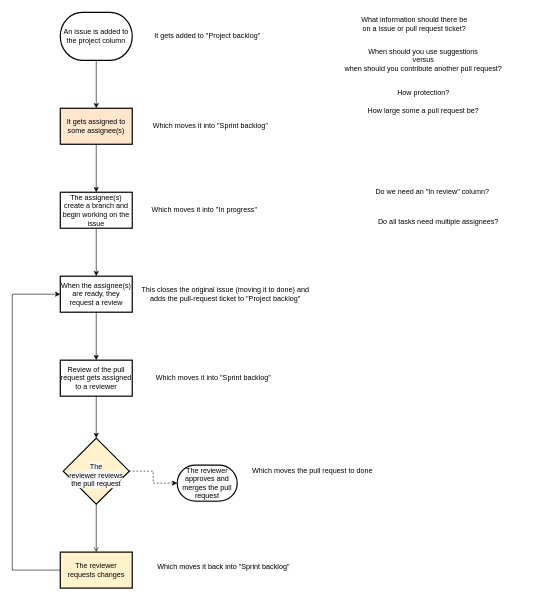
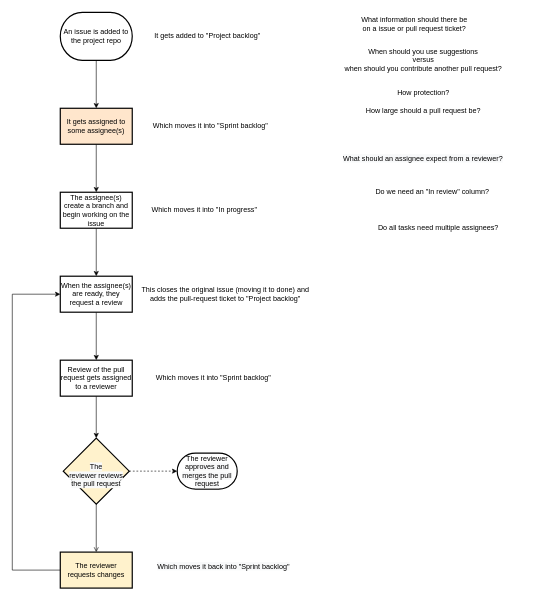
  <mxCell id="0" />
  <mxCell id="1" parent="0" />
- <mxCell id="2" value="An issue is added to the project column" style="strokeWidth=2;html=1;shape=mxgraph.flowchart.terminator;whiteSpace=wrap;" vertex="1" parent="1"><mxGeometry x="100" y="20" width="120" height="80" as="geometry" /></mxCell>
+ <mxCell id="2" value="An issue is added to the project repo" style="strokeWidth=2;html=1;shape=mxgraph.flowchart.terminator;whiteSpace=wrap;" vertex="1" parent="1"><mxGeometry x="100" y="20" width="120" height="80" as="geometry" /></mxCell>
  <mxCell id="3" value="" style="edgeStyle=orthogonalEdgeStyle;rounded=0;orthogonalLoop=1;jettySize=auto;html=1;" edge="1" parent="1" source="4" target="6"><mxGeometry relative="1" as="geometry" /></mxCell>
  <mxCell id="4" value="It gets assigned to some assignee(s)" style="whiteSpace=wrap;html=1;strokeWidth=2;fillColor=#ffe6cc;" vertex="1" parent="1"><mxGeometry x="100" y="180" width="120" height="60" as="geometry" /></mxCell>
  <mxCell id="5" value="" style="edgeStyle=orthogonalEdgeStyle;rounded=0;orthogonalLoop=1;jettySize=auto;html=1;" edge="1" parent="1" source="6" target="12"><mxGeometry relative="1" as="geometry" /></mxCell>
  <mxCell id="6" value="The assignee(s) create a branch and begin working on the issue" style="whiteSpace=wrap;html=1;strokeWidth=2;" vertex="1" parent="1"><mxGeometry x="100" y="320" width="120" height="60" as="geometry" /></mxCell>
  <mxCell id="7" value="" style="edgeStyle=orthogonalEdgeStyle;rounded=0;orthogonalLoop=1;jettySize=auto;html=1;" edge="1" parent="1"><mxGeometry relative="1" as="geometry"><mxPoint x="160" y="100" as="sourcePoint" /><mxPoint x="160" y="180" as="targetPoint" /></mxGeometry></mxCell>
  <mxCell id="8" value="&lt;span style=&quot;&quot;&gt;It gets added to &quot;Project backlog&quot;&lt;/span&gt;" style="text;html=1;align=center;verticalAlign=middle;resizable=0;points=[];autosize=1;strokeColor=none;fillColor=none;" vertex="1" parent="1"><mxGeometry x="245" y="45" width="200" height="30" as="geometry" /></mxCell>
  <mxCell id="9" value="Which moves it into &quot;Sprint backlog&quot;" style="text;html=1;align=center;verticalAlign=middle;resizable=0;points=[];autosize=1;strokeColor=none;fillColor=none;" vertex="1" parent="1"><mxGeometry x="240" y="195" width="220" height="30" as="geometry" /></mxCell>
  <mxCell id="10" value="Which moves it into &quot;In progress&quot;" style="text;html=1;align=center;verticalAlign=middle;resizable=0;points=[];autosize=1;strokeColor=none;fillColor=none;" vertex="1" parent="1"><mxGeometry x="240" y="335" width="200" height="30" as="geometry" /></mxCell>
  <mxCell id="11" value="" style="edgeStyle=orthogonalEdgeStyle;rounded=0;orthogonalLoop=1;jettySize=auto;html=1;" edge="1" parent="1" source="12" target="15"><mxGeometry relative="1" as="geometry" /></mxCell>
  <mxCell id="12" value="When the assignee(s) are ready, they request a review" style="whiteSpace=wrap;html=1;strokeWidth=2;" vertex="1" parent="1"><mxGeometry x="100" y="460" width="120" height="60" as="geometry" /></mxCell>
  <mxCell id="13" value="This closes the original issue (moving it to done) and &lt;br&gt;adds the pull-request ticket to &quot;Project backlog&quot;" style="text;html=1;align=center;verticalAlign=middle;resizable=0;points=[];autosize=1;strokeColor=none;fillColor=none;" vertex="1" parent="1"><mxGeometry x="225" y="470" width="300" height="40" as="geometry" /></mxCell>
  <mxCell id="14" value="" style="edgeStyle=orthogonalEdgeStyle;rounded=0;orthogonalLoop=1;jettySize=auto;html=1;" edge="1" parent="1" source="15" target="22"><mxGeometry relative="1" as="geometry" /></mxCell>
  <mxCell id="15" value="Review of the pull request gets assigned to a reviewer" style="whiteSpace=wrap;html=1;strokeWidth=2;" vertex="1" parent="1"><mxGeometry x="100" y="600" width="120" height="60" as="geometry" /></mxCell>
  <mxCell id="16" value="Which moves it into &quot;Sprint backlog&quot;" style="text;html=1;align=center;verticalAlign=middle;resizable=0;points=[];autosize=1;strokeColor=none;fillColor=none;" vertex="1" parent="1"><mxGeometry x="245" y="615" width="220" height="30" as="geometry" /></mxCell>
  <mxCell id="17" value="What information should there be &lt;br&gt;on a issue or pull request ticket?" style="text;html=1;align=center;verticalAlign=middle;resizable=0;points=[];autosize=1;strokeColor=none;fillColor=none;" vertex="1" parent="1"><mxGeometry x="590" y="20" width="200" height="40" as="geometry" /></mxCell>
  <mxCell id="18" value="When should you use suggestions&lt;br&gt;versus &lt;br&gt;when should you contribute another pull request?" style="text;html=1;align=center;verticalAlign=middle;resizable=0;points=[];autosize=1;strokeColor=none;fillColor=none;" vertex="1" parent="1"><mxGeometry x="560" y="70" width="290" height="60" as="geometry" /></mxCell>
  <mxCell id="19" value="How protection?" style="text;html=1;align=center;verticalAlign=middle;resizable=0;points=[];autosize=1;strokeColor=none;fillColor=none;" vertex="1" parent="1"><mxGeometry x="645" y="140" width="120" height="30" as="geometry" /></mxCell>
  <mxCell id="20" value="" style="edgeStyle=orthogonalEdgeStyle;rounded=0;orthogonalLoop=1;jettySize=auto;html=1;dashed=1;" edge="1" parent="1" source="22" target="23"><mxGeometry relative="1" as="geometry" /></mxCell>
  <mxCell id="21" value="" style="edgeStyle=orthogonalEdgeStyle;rounded=0;orthogonalLoop=1;jettySize=auto;html=1;endArrow=open;" edge="1" parent="1" source="22" target="26"><mxGeometry relative="1" as="geometry" /></mxCell>
  <mxCell id="22" value="&lt;br&gt;&lt;span style=&quot;color: rgb(0, 0, 0); font-family: Helvetica; font-size: 12px; font-style: normal; font-variant-ligatures: normal; font-variant-caps: normal; font-weight: 400; letter-spacing: normal; orphans: 2; text-align: center; text-indent: 0px; text-transform: none; widows: 2; word-spacing: 0px; -webkit-text-stroke-width: 0px; background-color: rgb(248, 249, 250); text-decoration-thickness: initial; text-decoration-style: initial; text-decoration-color: initial; float: none; display: inline !important;&quot;&gt;The reviewer&amp;nbsp;reviews the pull request&lt;/span&gt;" style="rhombus;whiteSpace=wrap;html=1;strokeWidth=2;fillColor=#fff2cc;" vertex="1" parent="1"><mxGeometry x="105" y="730" width="110" height="110" as="geometry" /></mxCell>
- <mxCell id="23" value="The reviewer a&lt;span style=&quot;color: rgb(0, 0, 0); font-family: Helvetica; font-size: 12px; font-style: normal; font-variant-ligatures: normal; font-variant-caps: normal; font-weight: 400; letter-spacing: normal; orphans: 2; text-align: center; text-indent: 0px; text-transform: none; widows: 2; word-spacing: 0px; -webkit-text-stroke-width: 0px; background-color: rgb(248, 249, 250); text-decoration-thickness: initial; text-decoration-style: initial; text-decoration-color: initial; float: none; display: inline !important;&quot;&gt;pproves and merges the pull request&lt;/span&gt;" style="strokeWidth=2;html=1;shape=mxgraph.flowchart.terminator;whiteSpace=wrap;" vertex="1" parent="1"><mxGeometry x="295" y="775" width="100" height="60" as="geometry" /></mxCell>
- <mxCell id="24" value="Which moves the pull request to done" style="text;html=1;align=center;verticalAlign=middle;resizable=0;points=[];autosize=1;strokeColor=none;fillColor=none;" vertex="1" parent="1"><mxGeometry x="410" y="770" width="220" height="30" as="geometry" /></mxCell>
+ <mxCell id="23" value="The reviewer a&lt;span style=&quot;color: rgb(0, 0, 0); font-family: Helvetica; font-size: 12px; font-style: normal; font-variant-ligatures: normal; font-variant-caps: normal; font-weight: 400; letter-spacing: normal; orphans: 2; text-align: center; text-indent: 0px; text-transform: none; widows: 2; word-spacing: 0px; -webkit-text-stroke-width: 0px; background-color: rgb(248, 249, 250); text-decoration-thickness: initial; text-decoration-style: initial; text-decoration-color: initial; float: none; display: inline !important;&quot;&gt;pproves and merges the pull request&lt;/span&gt;" style="strokeWidth=2;html=1;shape=mxgraph.flowchart.terminator;whiteSpace=wrap;" vertex="1" parent="1"><mxGeometry x="295" y="755" width="100" height="60" as="geometry" /></mxCell>
  <mxCell id="25" value="" style="edgeStyle=orthogonalEdgeStyle;rounded=0;orthogonalLoop=1;jettySize=auto;html=1;" edge="1" parent="1" source="26" target="12"><mxGeometry relative="1" as="geometry"><mxPoint x="20" y="950" as="targetPoint" /><Array as="points"><mxPoint x="20" y="950" /><mxPoint x="20" y="490" /></Array></mxGeometry></mxCell>
  <mxCell id="26" value="The reviewer requests changes" style="whiteSpace=wrap;html=1;strokeWidth=2;fillColor=#fff2cc;" vertex="1" parent="1"><mxGeometry x="100" y="920" width="120" height="60" as="geometry" /></mxCell>
- <mxCell id="27" value="How large some a pull request be?" style="text;html=1;align=center;verticalAlign=middle;resizable=0;points=[];autosize=1;strokeColor=none;fillColor=none;" vertex="1" parent="1"><mxGeometry x="600" y="170" width="210" height="30" as="geometry" /></mxCell>
+ <mxCell id="27" value="How large should a pull request be?" style="text;html=1;align=center;verticalAlign=middle;resizable=0;points=[];autosize=1;strokeColor=none;fillColor=none;" vertex="1" parent="1"><mxGeometry x="600" y="170" width="210" height="30" as="geometry" /></mxCell>
+ <mxCell id="28" value="&lt;span style=&quot;color: rgb(0, 0, 0); font-family: Helvetica; font-size: 12px; font-style: normal; font-variant-ligatures: normal; font-variant-caps: normal; font-weight: 400; letter-spacing: normal; orphans: 2; text-align: center; text-indent: 0px; text-transform: none; widows: 2; word-spacing: 0px; -webkit-text-stroke-width: 0px; background-color: rgb(248, 249, 250); text-decoration-thickness: initial; text-decoration-style: initial; text-decoration-color: initial; float: none; display: inline !important;&quot;&gt;What should an assignee expect from a reviewer?&lt;/span&gt;" style="text;whiteSpace=wrap;html=1;" vertex="1" parent="1"><mxGeometry x="570" y="250" width="300" height="40" as="geometry" /></mxCell>
  <mxCell id="29" value="&lt;span style=&quot;color: rgb(0, 0, 0); font-family: Helvetica; font-size: 12px; font-style: normal; font-variant-ligatures: normal; font-variant-caps: normal; font-weight: 400; letter-spacing: normal; orphans: 2; text-align: center; text-indent: 0px; text-transform: none; widows: 2; word-spacing: 0px; -webkit-text-stroke-width: 0px; background-color: rgb(248, 249, 250); text-decoration-thickness: initial; text-decoration-style: initial; text-decoration-color: initial; float: none; display: inline !important;&quot;&gt;Which moves it back into &quot;Sprint backlog&quot;&lt;/span&gt;" style="text;whiteSpace=wrap;html=1;" vertex="1" parent="1"><mxGeometry x="260" y="930" width="230" height="40" as="geometry" /></mxCell>
  <mxCell id="30" value="Do we need an &quot;In review&quot; column?" style="text;html=1;align=center;verticalAlign=middle;resizable=0;points=[];autosize=1;strokeColor=none;fillColor=none;" vertex="1" parent="1"><mxGeometry x="615" y="305" width="210" height="30" as="geometry" /></mxCell>
- <mxCell id="31" value="Do all tasks need multiple assignees?" style="text;html=1;align=center;verticalAlign=middle;resizable=0;points=[];autosize=1;strokeColor=none;fillColor=none;" vertex="1" parent="1"><mxGeometry x="620" y="355" width="220" height="30" as="geometry" /></mxCell>
+ <mxCell id="31" value="Do all tasks need multiple assignees?" style="text;html=1;align=center;verticalAlign=middle;resizable=0;points=[];autosize=1;strokeColor=none;fillColor=none;" vertex="1" parent="1"><mxGeometry x="620" y="365" width="220" height="30" as="geometry" /></mxCell>
